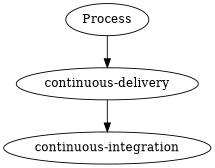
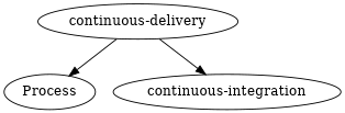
  digraph {
    n1 [label=Process]
    "continuous-delivery"
    "continuous-integration"
-   n1 -> "continuous-delivery"
+   "continuous-delivery" -> n1
    "continuous-delivery" -> "continuous-integration"
  }
